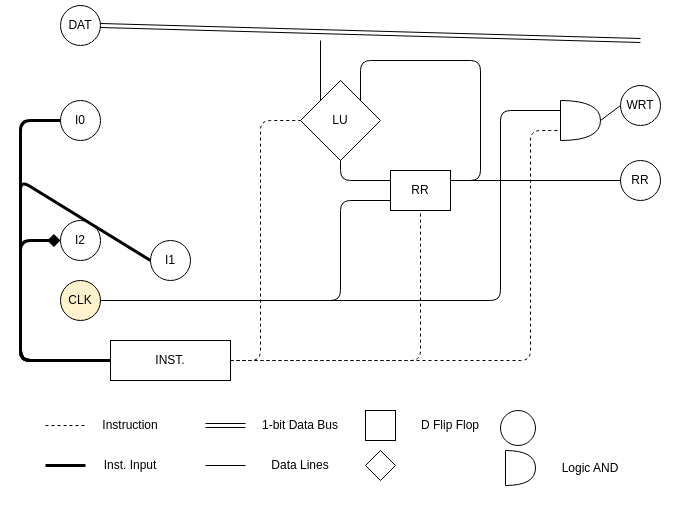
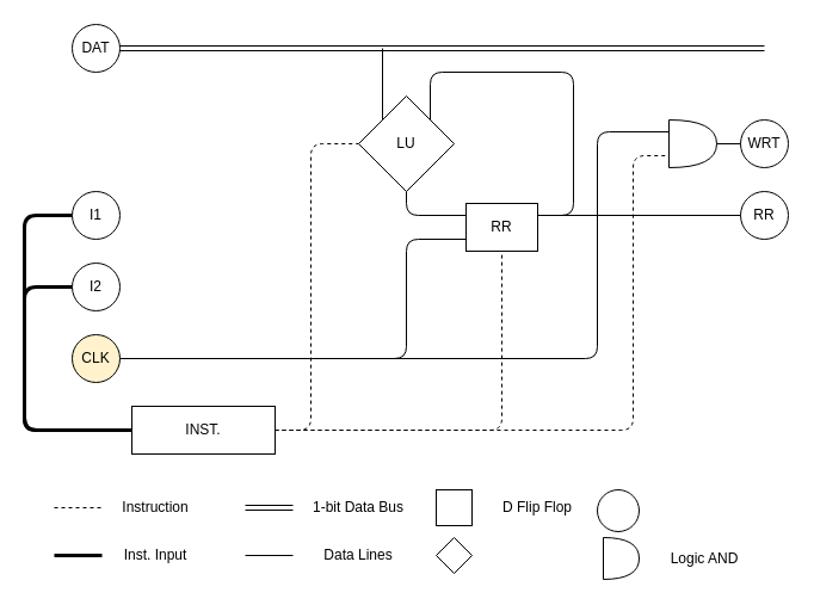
  <mxCell id="0" />
  <mxCell id="1" parent="0" />
  <mxCell id="2" value="LU" style="rhombus;whiteSpace=wrap;html=1;labelBackgroundColor=none;" parent="1" vertex="1"><mxGeometry x="300" y="80" width="80" height="80" as="geometry" /></mxCell>
  <mxCell id="3" value="RR" style="rounded=0;whiteSpace=wrap;html=1;labelBackgroundColor=none;" parent="1" vertex="1"><mxGeometry x="390" y="170" width="60" height="40" as="geometry" /></mxCell>
  <mxCell id="4" value="" style="endArrow=none;html=1;exitX=1;exitY=0.25;exitDx=0;exitDy=0;entryX=1;entryY=0;entryDx=0;entryDy=0;" parent="1" source="3" target="2" edge="1"><mxGeometry width="50" height="50" relative="1" as="geometry"><mxPoint x="330" y="180" as="sourcePoint" /><mxPoint x="380" y="130" as="targetPoint" /><Array as="points"><mxPoint x="480" y="180" /><mxPoint x="480" y="60" /><mxPoint x="360" y="60" /></Array></mxGeometry></mxCell>
  <mxCell id="5" value="" style="shape=or;whiteSpace=wrap;html=1;labelBackgroundColor=none;" parent="1" vertex="1"><mxGeometry x="560" y="100" width="40" height="40" as="geometry" /></mxCell>
- <mxCell id="6" value="WRT" style="ellipse;whiteSpace=wrap;html=1;aspect=fixed;" parent="1" vertex="1"><mxGeometry x="620" y="85" width="40" height="40" as="geometry" /></mxCell>
+ <mxCell id="6" value="WRT" style="ellipse;whiteSpace=wrap;html=1;aspect=fixed;" parent="1" vertex="1"><mxGeometry x="620" y="100" width="40" height="40" as="geometry" /></mxCell>
  <mxCell id="7" value="" style="endArrow=none;html=1;entryX=1;entryY=0.5;entryDx=0;entryDy=0;entryPerimeter=0;exitX=0;exitY=0.5;exitDx=0;exitDy=0;" parent="1" source="6" target="5" edge="1"><mxGeometry width="50" height="50" relative="1" as="geometry"><mxPoint x="420" y="220" as="sourcePoint" /><mxPoint x="470" y="170" as="targetPoint" /></mxGeometry></mxCell>
  <mxCell id="8" value="INST." style="rounded=0;whiteSpace=wrap;html=1;" parent="1" vertex="1"><mxGeometry x="110" y="340" width="120" height="40" as="geometry" /></mxCell>
  <mxCell id="9" value="RR" style="ellipse;whiteSpace=wrap;html=1;aspect=fixed;" parent="1" vertex="1"><mxGeometry x="620" y="160" width="40" height="40" as="geometry" /></mxCell>
  <mxCell id="10" value="" style="endArrow=none;html=1;exitX=0;exitY=0.25;exitDx=0;exitDy=0;entryX=0.5;entryY=1;entryDx=0;entryDy=0;" parent="1" source="3" target="2" edge="1"><mxGeometry width="50" height="50" relative="1" as="geometry"><mxPoint x="390" y="210" as="sourcePoint" /><mxPoint x="440" y="160" as="targetPoint" /><Array as="points"><mxPoint x="340" y="180" /></Array></mxGeometry></mxCell>
  <mxCell id="11" value="" style="endArrow=none;html=1;exitX=0;exitY=0;exitDx=0;exitDy=0;" parent="1" source="2" edge="1"><mxGeometry width="50" height="50" relative="1" as="geometry"><mxPoint x="440" y="180" as="sourcePoint" /><mxPoint x="320" y="40" as="targetPoint" /><Array as="points" /></mxGeometry></mxCell>
  <mxCell id="12" value="" style="endArrow=none;html=1;entryX=0;entryY=0.75;entryDx=0;entryDy=0;exitX=1;exitY=0.5;exitDx=0;exitDy=0;" parent="1" source="18" target="3" edge="1"><mxGeometry width="50" height="50" relative="1" as="geometry"><mxPoint x="20" y="305" as="sourcePoint" /><mxPoint x="320" y="160" as="targetPoint" /><Array as="points"><mxPoint x="340" y="300" /><mxPoint x="340" y="200" /></Array></mxGeometry></mxCell>
  <mxCell id="13" value="" style="endArrow=none;html=1;exitX=1;exitY=0.5;exitDx=0;exitDy=0;entryX=0;entryY=0.25;entryDx=0;entryDy=0;entryPerimeter=0;" parent="1" source="18" target="5" edge="1"><mxGeometry width="50" height="50" relative="1" as="geometry"><mxPoint x="20" y="305" as="sourcePoint" /><mxPoint x="700" y="110" as="targetPoint" /><Array as="points"><mxPoint x="500" y="300" /><mxPoint x="500" y="110" /></Array></mxGeometry></mxCell>
  <mxCell id="14" value="" style="endArrow=none;dashed=1;html=1;entryX=0.5;entryY=1;entryDx=0;entryDy=0;exitX=1;exitY=0.5;exitDx=0;exitDy=0;" parent="1" source="8" target="3" edge="1"><mxGeometry width="50" height="50" relative="1" as="geometry"><mxPoint x="340" y="220" as="sourcePoint" /><mxPoint x="390" y="170" as="targetPoint" /><Array as="points"><mxPoint x="420" y="360" /></Array></mxGeometry></mxCell>
  <mxCell id="15" value="" style="endArrow=none;dashed=1;html=1;entryX=0;entryY=0.5;entryDx=0;entryDy=0;exitX=1;exitY=0.5;exitDx=0;exitDy=0;" parent="1" source="8" target="2" edge="1"><mxGeometry width="50" height="50" relative="1" as="geometry"><mxPoint x="340" y="220" as="sourcePoint" /><mxPoint x="390" y="170" as="targetPoint" /><Array as="points"><mxPoint x="260" y="360" /><mxPoint x="260" y="120" /></Array></mxGeometry></mxCell>
  <mxCell id="16" value="" style="endArrow=none;dashed=1;html=1;entryX=0;entryY=0.75;entryDx=0;entryDy=0;entryPerimeter=0;exitX=1;exitY=0.5;exitDx=0;exitDy=0;" parent="1" source="8" target="5" edge="1"><mxGeometry width="50" height="50" relative="1" as="geometry"><mxPoint x="80" y="430" as="sourcePoint" /><mxPoint x="880" y="133" as="targetPoint" /><Array as="points"><mxPoint x="530" y="360" /><mxPoint x="530" y="130" /></Array></mxGeometry></mxCell>
- <mxCell id="17" value="DAT" style="ellipse;whiteSpace=wrap;html=1;aspect=fixed;" parent="1" vertex="1"><mxGeometry x="60" y="5" width="40" height="40" as="geometry" /></mxCell>
+ <mxCell id="17" value="DAT" style="ellipse;whiteSpace=wrap;html=1;aspect=fixed;" parent="1" vertex="1"><mxGeometry x="60" y="20" width="40" height="40" as="geometry" /></mxCell>
  <mxCell id="18" value="CLK" style="ellipse;whiteSpace=wrap;html=1;aspect=fixed;fillColor=#fff2cc;" parent="1" vertex="1"><mxGeometry x="60" y="280" width="40" height="40" as="geometry" /></mxCell>
- <mxCell id="19" value="I1" style="ellipse;whiteSpace=wrap;html=1;aspect=fixed;" parent="1" vertex="1"><mxGeometry x="150" y="240" width="40" height="40" as="geometry" /></mxCell>
+ <mxCell id="19" value="I1" style="ellipse;whiteSpace=wrap;html=1;aspect=fixed;" parent="1" vertex="1"><mxGeometry x="60" y="160" width="40" height="40" as="geometry" /></mxCell>
  <mxCell id="20" value="I2" style="ellipse;whiteSpace=wrap;html=1;aspect=fixed;" parent="1" vertex="1"><mxGeometry x="60" y="220" width="40" height="40" as="geometry" /></mxCell>
- <mxCell id="21" value="I0" style="ellipse;whiteSpace=wrap;html=1;aspect=fixed;" parent="1" vertex="1"><mxGeometry x="60" y="100" width="40" height="40" as="geometry" /></mxCell>
- <mxCell id="22" value="" style="endArrow=diamond;html=1;strokeWidth=3;entryX=0;entryY=0.5;entryDx=0;entryDy=0;exitX=0;exitY=0.5;exitDx=0;exitDy=0;" parent="1" source="8" target="20" edge="1"><mxGeometry width="50" height="50" relative="1" as="geometry"><mxPoint x="140" y="200" as="sourcePoint" /><mxPoint x="190" y="150" as="targetPoint" /><Array as="points"><mxPoint x="20" y="360" /><mxPoint x="20" y="240" /></Array></mxGeometry></mxCell>
+ <mxCell id="22" value="" style="endArrow=none;html=1;strokeWidth=3;entryX=0;entryY=0.5;entryDx=0;entryDy=0;exitX=0;exitY=0.5;exitDx=0;exitDy=0;" parent="1" source="8" target="20" edge="1"><mxGeometry width="50" height="50" relative="1" as="geometry"><mxPoint x="140" y="200" as="sourcePoint" /><mxPoint x="190" y="150" as="targetPoint" /><Array as="points"><mxPoint x="20" y="360" /><mxPoint x="20" y="240" /></Array></mxGeometry></mxCell>
  <mxCell id="23" value="" style="endArrow=none;html=1;strokeWidth=3;entryX=0;entryY=0.5;entryDx=0;entryDy=0;exitX=0;exitY=0.5;exitDx=0;exitDy=0;" parent="1" source="8" target="19" edge="1"><mxGeometry width="50" height="50" relative="1" as="geometry"><mxPoint x="140" y="200" as="sourcePoint" /><mxPoint x="190" y="150" as="targetPoint" /><Array as="points"><mxPoint x="20" y="360" /><mxPoint x="20" y="180" /></Array></mxGeometry></mxCell>
- <mxCell id="24" value="" style="endArrow=none;html=1;strokeWidth=3;entryX=0;entryY=0.5;entryDx=0;entryDy=0;exitX=0;exitY=0.5;exitDx=0;exitDy=0;" parent="1" source="8" target="21" edge="1"><mxGeometry width="50" height="50" relative="1" as="geometry"><mxPoint x="140" y="200" as="sourcePoint" /><mxPoint x="190" y="150" as="targetPoint" /><Array as="points"><mxPoint x="20" y="360" /><mxPoint x="20" y="120" /></Array></mxGeometry></mxCell>
  <mxCell id="25" value="" style="endArrow=none;dashed=1;html=1;strokeWidth=1;" parent="1" edge="1"><mxGeometry width="50" height="50" relative="1" as="geometry"><mxPoint x="45" y="425" as="sourcePoint" /><mxPoint x="85" y="425" as="targetPoint" /></mxGeometry></mxCell>
  <mxCell id="26" value="" style="endArrow=none;html=1;strokeWidth=3;" parent="1" edge="1"><mxGeometry width="50" height="50" relative="1" as="geometry"><mxPoint x="45" y="465" as="sourcePoint" /><mxPoint x="85" y="465" as="targetPoint" /></mxGeometry></mxCell>
  <mxCell id="27" value="Instruction" style="text;html=1;strokeColor=none;fillColor=none;align=center;verticalAlign=middle;whiteSpace=wrap;rounded=0;" parent="1" vertex="1"><mxGeometry x="95" y="415" width="70" height="20" as="geometry" /></mxCell>
  <mxCell id="28" value="Inst. Input" style="text;html=1;strokeColor=none;fillColor=none;align=center;verticalAlign=middle;whiteSpace=wrap;rounded=0;" parent="1" vertex="1"><mxGeometry x="95" y="455" width="70" height="20" as="geometry" /></mxCell>
  <mxCell id="29" value="" style="shape=link;html=1;strokeWidth=1;exitX=1;exitY=0.5;exitDx=0;exitDy=0;" parent="1" source="17" edge="1"><mxGeometry width="50" height="50" relative="1" as="geometry"><mxPoint x="110" y="90" as="sourcePoint" /><mxPoint x="640" y="40" as="targetPoint" /></mxGeometry></mxCell>
  <mxCell id="30" value="" style="shape=link;html=1;strokeWidth=1;" parent="1" edge="1"><mxGeometry width="50" height="50" relative="1" as="geometry"><mxPoint x="205" y="425" as="sourcePoint" /><mxPoint x="245" y="425" as="targetPoint" /></mxGeometry></mxCell>
  <mxCell id="31" value="1-bit Data Bus" style="text;html=1;strokeColor=none;fillColor=none;align=center;verticalAlign=middle;whiteSpace=wrap;rounded=0;" parent="1" vertex="1"><mxGeometry x="255" y="415" width="90" height="20" as="geometry" /></mxCell>
  <mxCell id="32" value="" style="endArrow=none;html=1;strokeWidth=1;" parent="1" edge="1"><mxGeometry width="50" height="50" relative="1" as="geometry"><mxPoint x="205" y="465" as="sourcePoint" /><mxPoint x="245" y="465" as="targetPoint" /></mxGeometry></mxCell>
  <mxCell id="33" value="Data Lines" style="text;html=1;strokeColor=none;fillColor=none;align=center;verticalAlign=middle;whiteSpace=wrap;rounded=0;" parent="1" vertex="1"><mxGeometry x="255" y="455" width="90" height="20" as="geometry" /></mxCell>
  <mxCell id="34" value="" style="whiteSpace=wrap;html=1;aspect=fixed;" parent="1" vertex="1"><mxGeometry x="365" y="410" width="30" height="30" as="geometry" /></mxCell>
  <mxCell id="35" value="D Flip Flop" style="text;html=1;strokeColor=none;fillColor=none;align=center;verticalAlign=middle;whiteSpace=wrap;rounded=0;" parent="1" vertex="1"><mxGeometry x="405" y="415" width="90" height="20" as="geometry" /></mxCell>
  <mxCell id="36" value="" style="rhombus;whiteSpace=wrap;html=1;" parent="1" vertex="1"><mxGeometry x="365" y="450" width="30" height="30" as="geometry" /></mxCell>
  <mxCell id="37" value="" style="ellipse;whiteSpace=wrap;html=1;aspect=fixed;" parent="1" vertex="1"><mxGeometry x="500" y="410" width="35" height="35" as="geometry" /></mxCell>
  <mxCell id="38" value="" style="shape=or;whiteSpace=wrap;html=1;labelBackgroundColor=none;" parent="1" vertex="1"><mxGeometry x="505" y="450" width="30" height="35" as="geometry" /></mxCell>
  <mxCell id="39" value="Logic AND" style="text;html=1;strokeColor=none;fillColor=none;align=center;verticalAlign=middle;whiteSpace=wrap;rounded=0;" parent="1" vertex="1"><mxGeometry x="545" y="457.5" width="90" height="20" as="geometry" /></mxCell>
  <mxCell id="40" value="" style="endArrow=none;html=1;rounded=0;exitX=1;exitY=0.25;exitDx=0;exitDy=0;entryX=0;entryY=0.5;entryDx=0;entryDy=0;" parent="1" source="3" target="9" edge="1"><mxGeometry width="50" height="50" relative="1" as="geometry"><mxPoint x="600" y="180" as="sourcePoint" /><mxPoint x="650" y="130" as="targetPoint" /></mxGeometry></mxCell>
